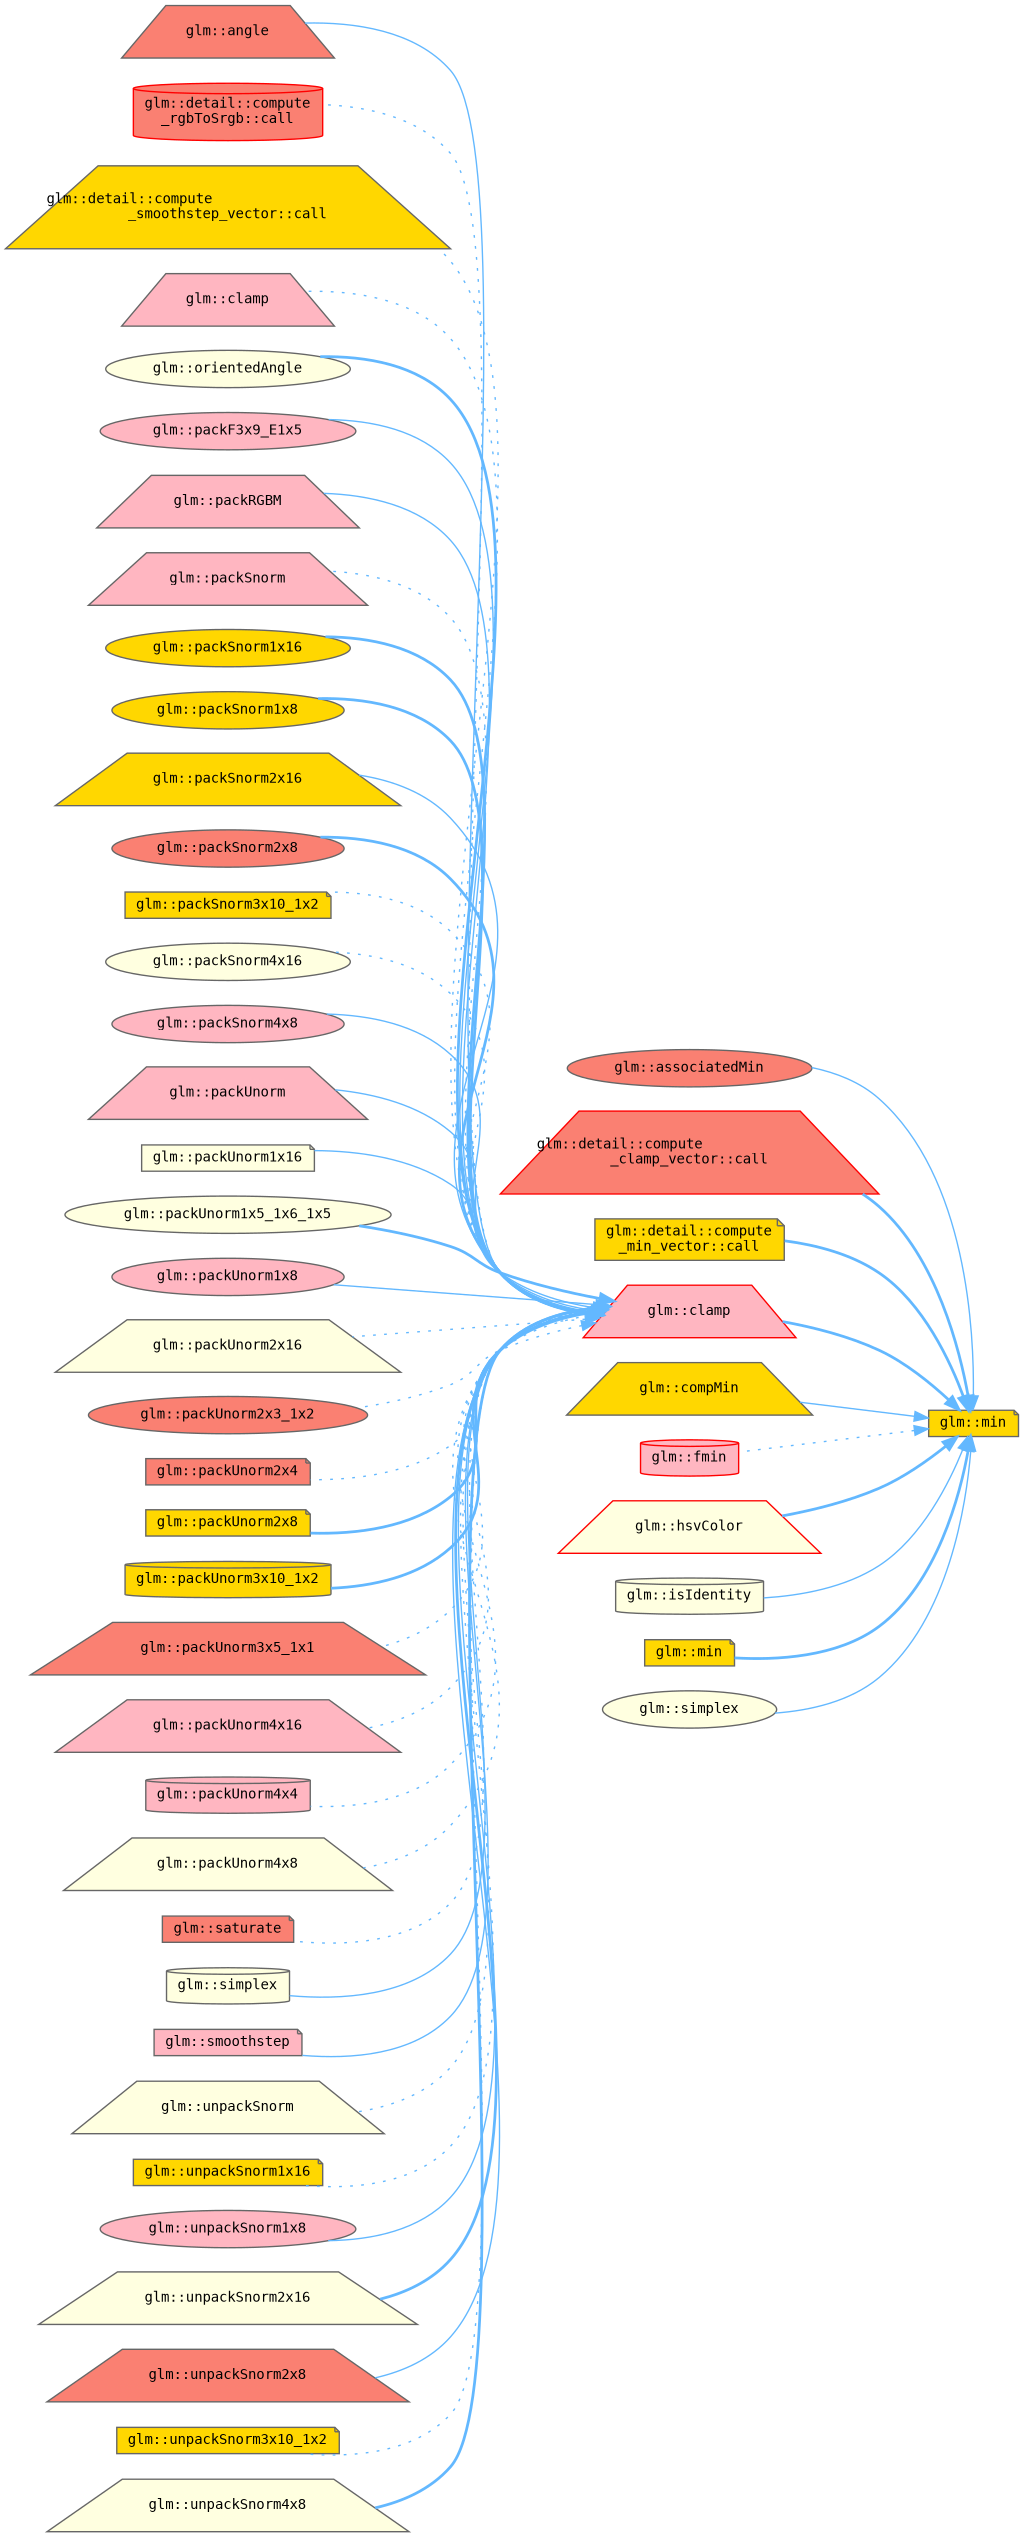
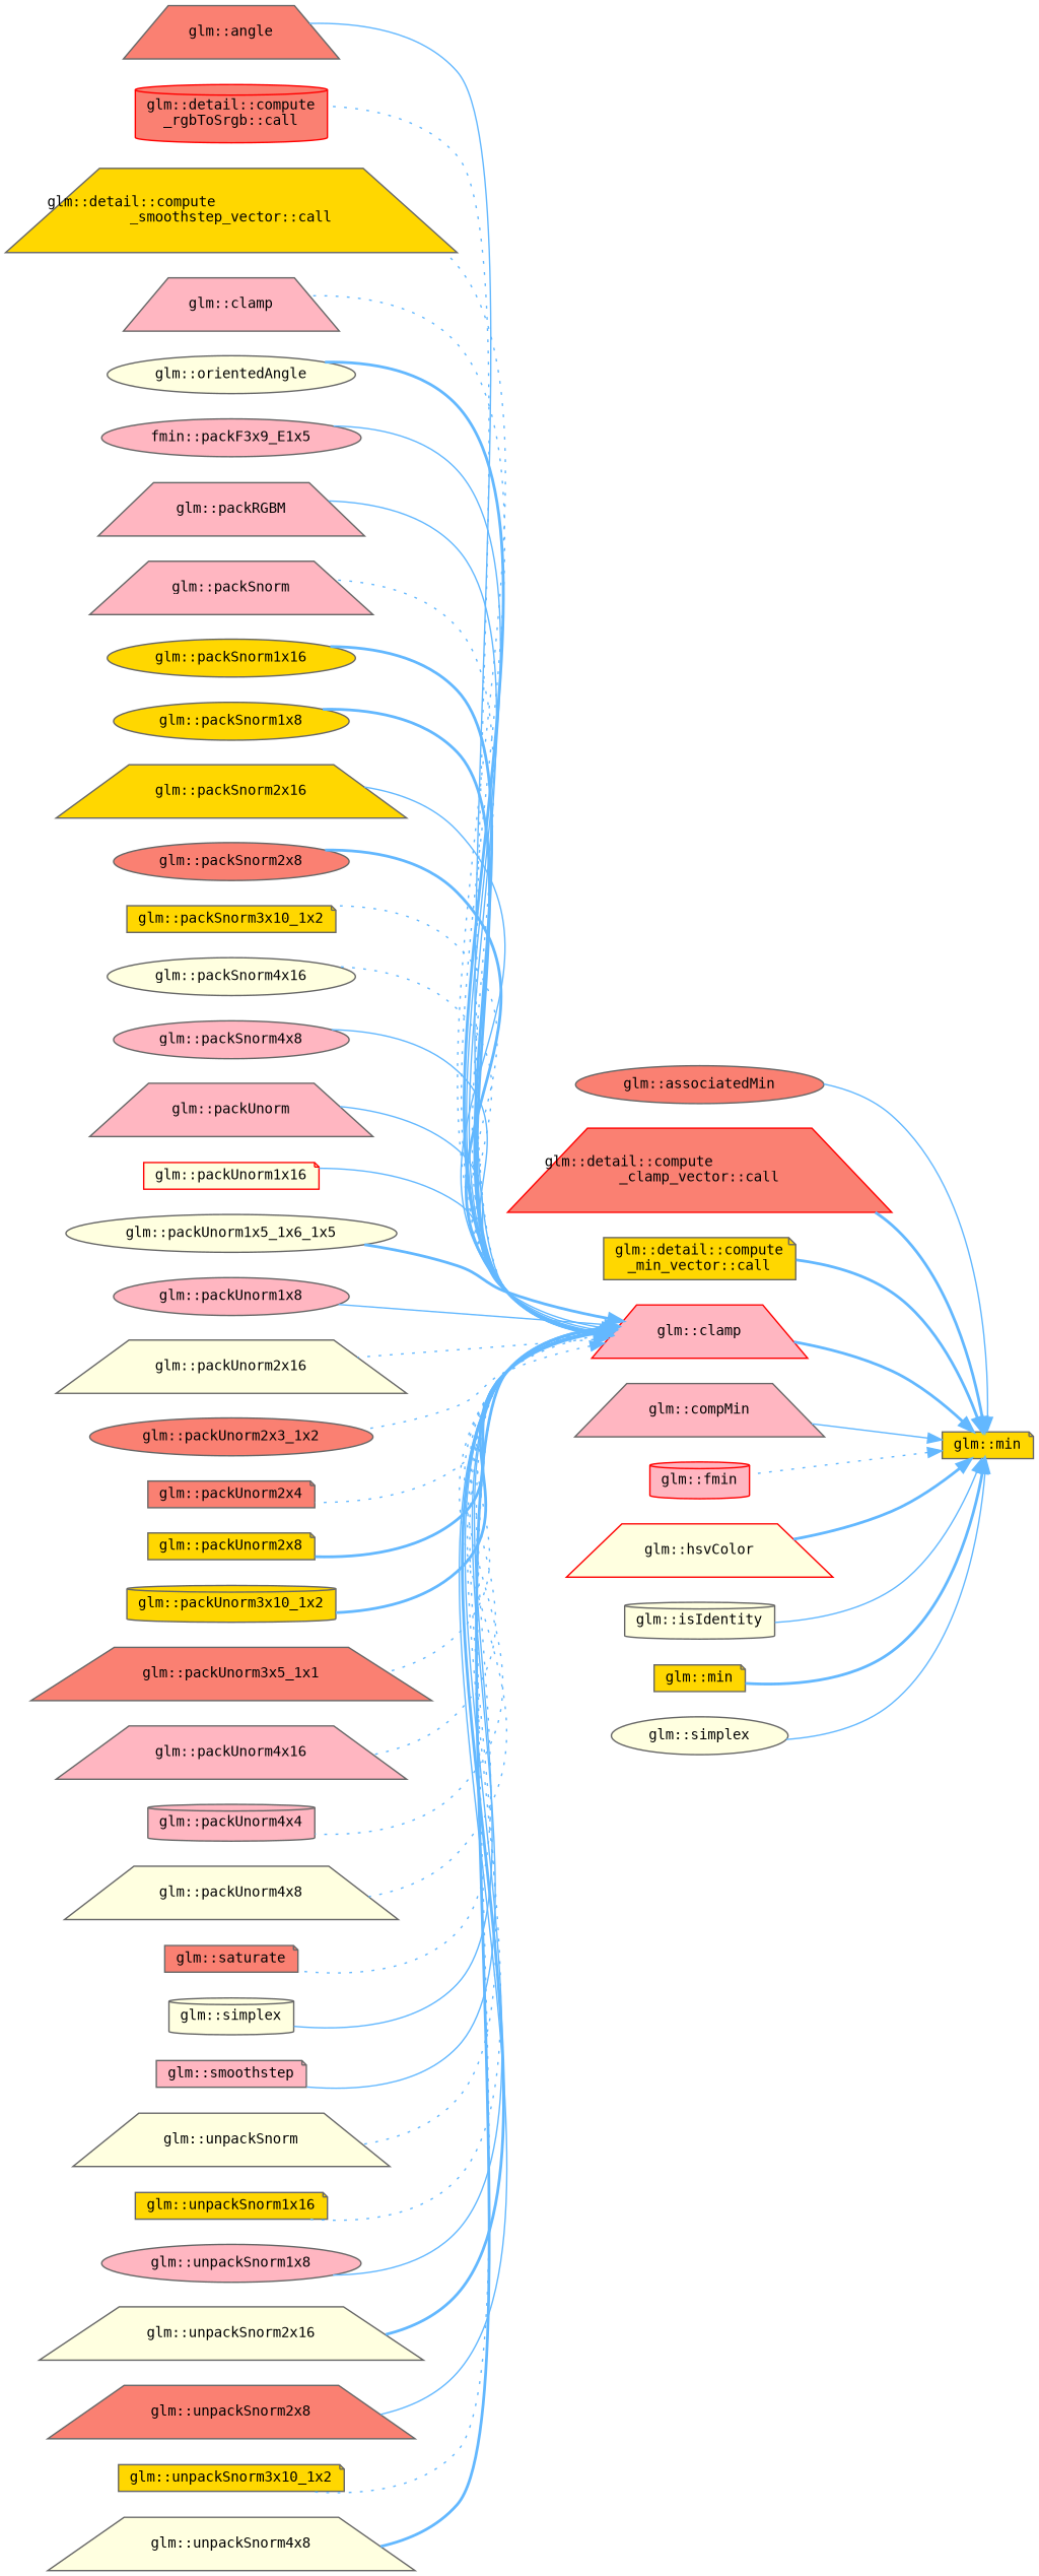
  digraph {
    rankdir=RL
    node [color=grey40 fillcolor=lightpink fontname=Terminal fontsize=10 shape=trapezium style=filled]
    edge [color=steelblue1 dir=back fontname=Terminal fontsize=10 labelfontname=Helvetica labelfontsize=10 style=dotted]
    n1 [color=gray40 fillcolor=gold fontcolor=black height=0.2 label="glm::min" shape=note width=0.4]
    n2 [fillcolor=salmon height=0.2 label="glm::associatedMin" shape=ellipse width=0.4]
    n3 [color=red fillcolor=salmon height=0.2 label="glm::detail::compute\l_clamp_vector::call" width=0.4]
    n4 [fillcolor=gold height=0.2 label="glm::detail::compute\l_min_vector::call" shape=note width=0.4]
    n5 [color=red height=0.2 label="glm::clamp" width=0.4]
-   n6 [fillcolor=gold height=0.2 label="glm::compMin" width=0.4]
+   n6 [height=0.2 label="glm::compMin" width=0.4]
    n7 [color=red height=0.2 label="glm::fmin" shape=cylinder width=0.4]
    n8 [color=red fillcolor=lightyellow height=0.2 label="glm::hsvColor" width=0.4]
    n9 [fillcolor=lightyellow height=0.2 label="glm::isIdentity" shape=cylinder width=0.4]
    n10 [fillcolor=gold height=0.2 label="glm::min" shape=note width=0.4]
    n11 [fillcolor=lightyellow height=0.2 label="glm::simplex" shape=ellipse width=0.4]
    n12 [fillcolor=salmon height=0.2 label="glm::angle" width=0.4]
    n13 [color=red fillcolor=salmon height=0.2 label="glm::detail::compute\l_rgbToSrgb::call" shape=cylinder width=0.4]
    n14 [fillcolor=gold height=0.2 label="glm::detail::compute\l_smoothstep_vector::call" width=0.4]
    n15 [height=0.2 label="glm::clamp" width=0.4]
    n16 [fillcolor=lightyellow height=0.2 label="glm::orientedAngle" shape=ellipse width=0.4]
-   n17 [height=0.2 label="glm::packF3x9_E1x5" shape=ellipse width=0.4]
+   n17 [height=0.2 label="fmin::packF3x9_E1x5" shape=ellipse width=0.4]
    n18 [height=0.2 label="glm::packRGBM" width=0.4]
    n19 [height=0.2 label="glm::packSnorm" width=0.4]
    n20 [fillcolor=gold height=0.2 label="glm::packSnorm1x16" shape=ellipse width=0.4]
    n21 [fillcolor=gold height=0.2 label="glm::packSnorm1x8" shape=ellipse width=0.4]
    n22 [fillcolor=gold height=0.2 label="glm::packSnorm2x16" width=0.4]
    n23 [fillcolor=salmon height=0.2 label="glm::packSnorm2x8" shape=ellipse width=0.4]
    n24 [fillcolor=gold height=0.2 label="glm::packSnorm3x10_1x2" shape=note width=0.4]
    n25 [fillcolor=lightyellow height=0.2 label="glm::packSnorm4x16" shape=ellipse width=0.4]
    n26 [height=0.2 label="glm::packSnorm4x8" shape=ellipse width=0.4]
    n27 [height=0.2 label="glm::packUnorm" width=0.4]
-   n28 [fillcolor=lightyellow height=0.2 label="glm::packUnorm1x16" shape=note width=0.4]
+   n28 [color=red fillcolor=lightyellow height=0.2 label="glm::packUnorm1x16" shape=note width=0.4]
    n29 [fillcolor=lightyellow height=0.2 label="glm::packUnorm1x5_1x6_1x5" shape=ellipse width=0.4]
    n30 [height=0.2 label="glm::packUnorm1x8" shape=ellipse width=0.4]
    n31 [fillcolor=lightyellow height=0.2 label="glm::packUnorm2x16" width=0.4]
    n32 [fillcolor=salmon height=0.2 label="glm::packUnorm2x3_1x2" shape=ellipse width=0.4]
    n33 [fillcolor=salmon height=0.2 label="glm::packUnorm2x4" shape=note width=0.4]
    n34 [fillcolor=gold height=0.2 label="glm::packUnorm2x8" shape=note width=0.4]
    n35 [fillcolor=gold height=0.2 label="glm::packUnorm3x10_1x2" shape=cylinder width=0.4]
    n36 [fillcolor=salmon height=0.2 label="glm::packUnorm3x5_1x1" width=0.4]
    n37 [height=0.2 label="glm::packUnorm4x16" width=0.4]
    n38 [height=0.2 label="glm::packUnorm4x4" shape=cylinder width=0.4]
    n39 [fillcolor=lightyellow height=0.2 label="glm::packUnorm4x8" width=0.4]
    n40 [fillcolor=salmon height=0.2 label="glm::saturate" shape=note width=0.4]
    n41 [fillcolor=lightyellow height=0.2 label="glm::simplex" shape=cylinder width=0.4]
    n42 [height=0.2 label="glm::smoothstep" shape=note width=0.4]
    n43 [fillcolor=lightyellow height=0.2 label="glm::unpackSnorm" width=0.4]
    n44 [fillcolor=gold height=0.2 label="glm::unpackSnorm1x16" shape=note width=0.4]
    n45 [height=0.2 label="glm::unpackSnorm1x8" shape=ellipse width=0.4]
    n46 [fillcolor=lightyellow height=0.2 label="glm::unpackSnorm2x16" width=0.4]
    n47 [fillcolor=salmon height=0.2 label="glm::unpackSnorm2x8" width=0.4]
    n48 [fillcolor=gold height=0.2 label="glm::unpackSnorm3x10_1x2" shape=note width=0.4]
    n49 [fillcolor=lightyellow height=0.2 label="glm::unpackSnorm4x8" width=0.4]
    n1 -> n2 [style=solid]
    n1 -> n3 [style=bold]
    n1 -> n4 [style=bold]
    n1 -> n5 [style=bold]
    n1 -> n6 [style=solid]
    n1 -> n7
    n1 -> n8 [style=bold]
    n1 -> n9 [style=solid]
    n1 -> n10 [style=bold]
    n1 -> n11 [style=solid]
    n5 -> n12 [style=solid]
    n5 -> n13
    n5 -> n14
    n5 -> n15
    n5 -> n16 [style=bold]
    n5 -> n17 [style=solid]
    n5 -> n18 [style=solid]
    n5 -> n19
    n5 -> n20 [style=bold]
    n5 -> n21 [style=bold]
    n5 -> n22 [style=solid]
    n5 -> n23 [style=bold]
    n5 -> n24
    n5 -> n25
    n5 -> n26 [style=solid]
    n5 -> n27 [style=solid]
    n5 -> n28 [style=solid]
    n5 -> n29 [style=bold]
    n5 -> n30 [style=solid]
    n5 -> n31
    n5 -> n32
    n5 -> n33
    n5 -> n34 [style=bold]
    n5 -> n35 [style=bold]
    n5 -> n36
    n5 -> n37
    n5 -> n38
    n5 -> n39
    n5 -> n40
    n5 -> n41 [style=solid]
    n5 -> n42 [style=solid]
    n5 -> n43
    n5 -> n44
    n5 -> n45 [style=solid]
    n5 -> n46 [style=bold]
    n5 -> n47 [style=solid]
    n5 -> n48
    n5 -> n49 [style=bold]
  }
